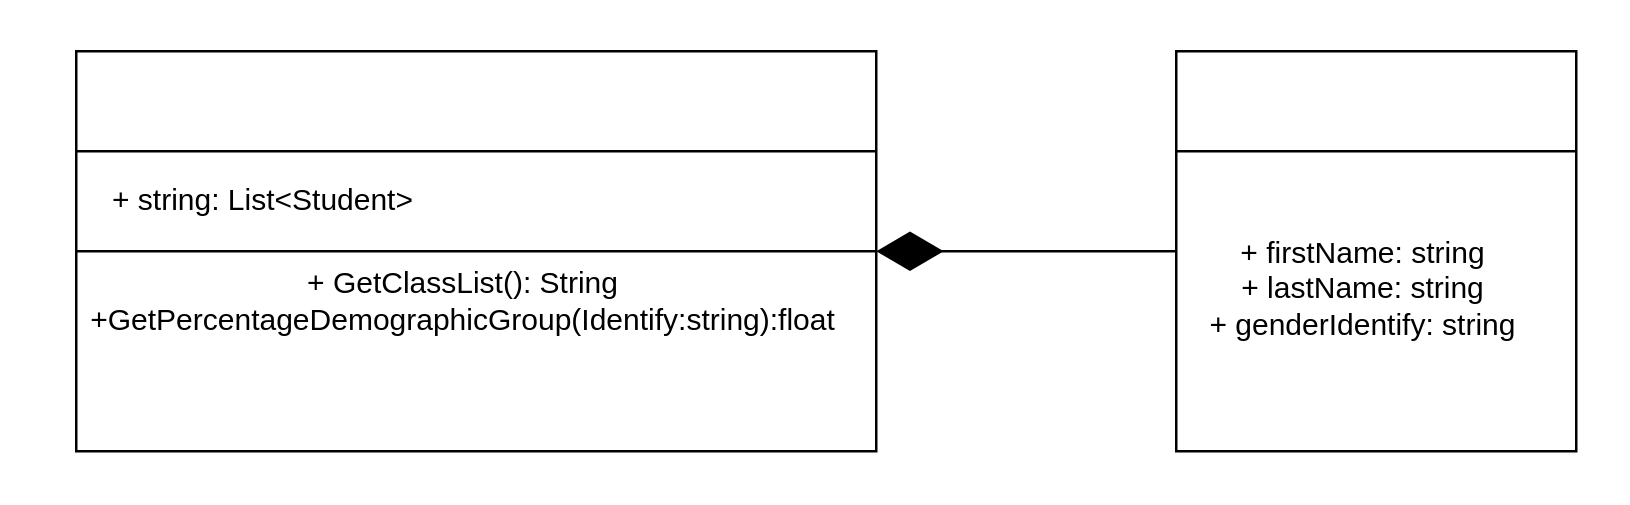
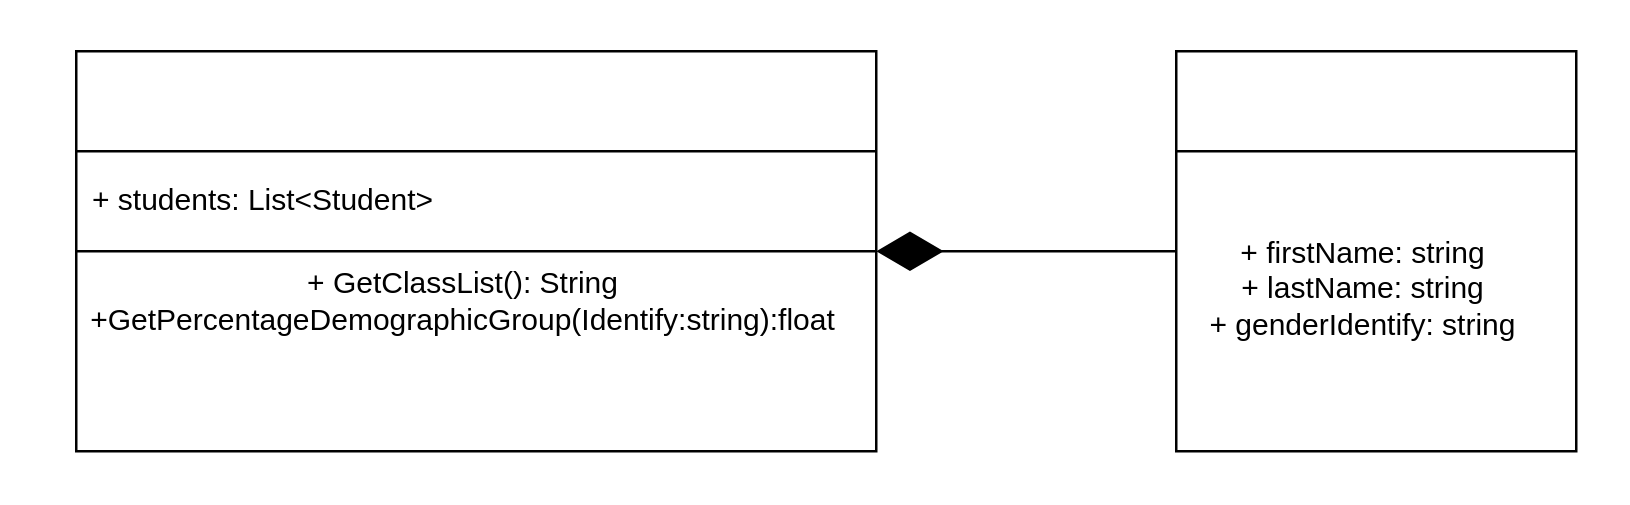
  <mxCell id="0" />
  <mxCell id="1" parent="0" />
  <mxCell id="2" value="" style="rounded=0;whiteSpace=wrap;html=1;strokeColor=#000000;fillColor=#FFFFFF;gradientColor=#FFFFFF;" vertex="1" parent="1"><mxGeometry x="30" y="20" width="320" height="160" as="geometry" /></mxCell>
  <mxCell id="3" value="" style="endArrow=none;html=1;exitX=0;exitY=0.25;exitDx=0;exitDy=0;entryX=1;entryY=0.25;entryDx=0;entryDy=0;" edge="1" parent="1" source="2" target="2"><mxGeometry width="50" height="50" relative="1" as="geometry"><mxPoint x="320" y="130" as="sourcePoint" /><mxPoint x="370" y="80" as="targetPoint" /></mxGeometry></mxCell>
  <mxCell id="4" value="" style="endArrow=none;html=1;entryX=1;entryY=0.5;entryDx=0;entryDy=0;exitX=0;exitY=0.5;exitDx=0;exitDy=0;" edge="1" parent="1" source="2" target="2"><mxGeometry width="50" height="50" relative="1" as="geometry"><mxPoint x="70" y="270" as="sourcePoint" /><mxPoint x="120" y="220" as="targetPoint" /></mxGeometry></mxCell>
- <mxCell id="5" value="+ string: List&amp;lt;Student&amp;gt;" style="text;html=1;strokeColor=none;fillColor=none;align=center;verticalAlign=middle;whiteSpace=wrap;rounded=0;" vertex="1" parent="1"><mxGeometry x="20" y="70" width="170" height="20" as="geometry" /></mxCell>
+ <mxCell id="5" value="+ students: List&amp;lt;Student&amp;gt;" style="text;html=1;strokeColor=none;fillColor=none;align=center;verticalAlign=middle;whiteSpace=wrap;rounded=0;" vertex="1" parent="1"><mxGeometry x="20" y="70" width="170" height="20" as="geometry" /></mxCell>
  <mxCell id="6" value="+ GetClassList(): String&lt;br&gt;+GetPercentageDemographicGroup(Identify:string):float" style="text;html=1;strokeColor=none;fillColor=none;align=center;verticalAlign=middle;whiteSpace=wrap;rounded=0;" vertex="1" parent="1"><mxGeometry x="40" y="110" width="290" height="20" as="geometry" /></mxCell>
  <mxCell id="7" value="" style="endArrow=diamondThin;endFill=1;endSize=24;html=1;entryX=1;entryY=0.5;entryDx=0;entryDy=0;" edge="1" parent="1" target="2"><mxGeometry width="160" relative="1" as="geometry"><mxPoint x="470" y="100" as="sourcePoint" /><mxPoint x="640" y="120" as="targetPoint" /></mxGeometry></mxCell>
  <mxCell id="8" value="" style="rounded=0;whiteSpace=wrap;html=1;strokeColor=#000000;fillColor=#FFFFFF;gradientColor=#FFFFFF;" vertex="1" parent="1"><mxGeometry x="470" y="20" width="160" height="160" as="geometry" /></mxCell>
  <mxCell id="9" value="" style="endArrow=none;html=1;entryX=1;entryY=0.25;entryDx=0;entryDy=0;exitX=0;exitY=0.25;exitDx=0;exitDy=0;" edge="1" parent="1" source="8" target="8"><mxGeometry width="50" height="50" relative="1" as="geometry"><mxPoint x="410" y="230" as="sourcePoint" /><mxPoint x="460" y="180" as="targetPoint" /></mxGeometry></mxCell>
  <mxCell id="10" value="+ firstName: string&lt;br&gt;+ lastName: string&lt;br&gt;+ genderIdentify: string" style="text;html=1;strokeColor=none;fillColor=none;align=center;verticalAlign=middle;whiteSpace=wrap;rounded=0;" vertex="1" parent="1"><mxGeometry x="480" y="70" width="130" height="90" as="geometry" /></mxCell>
